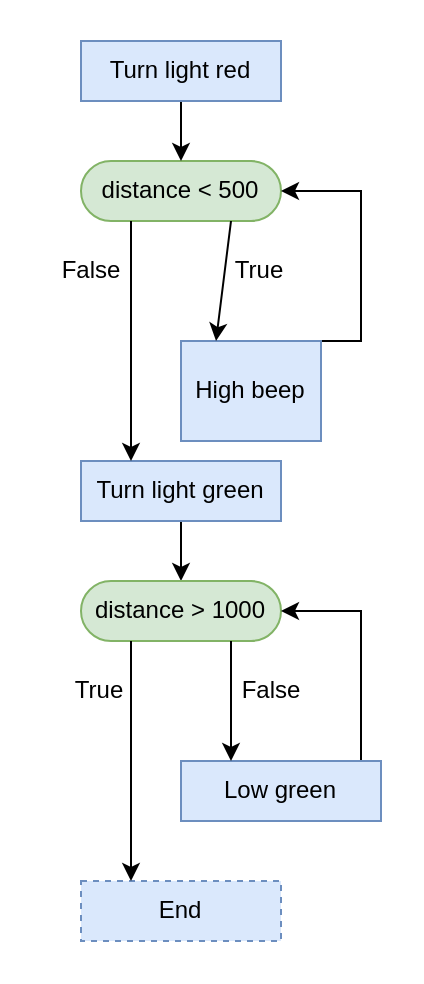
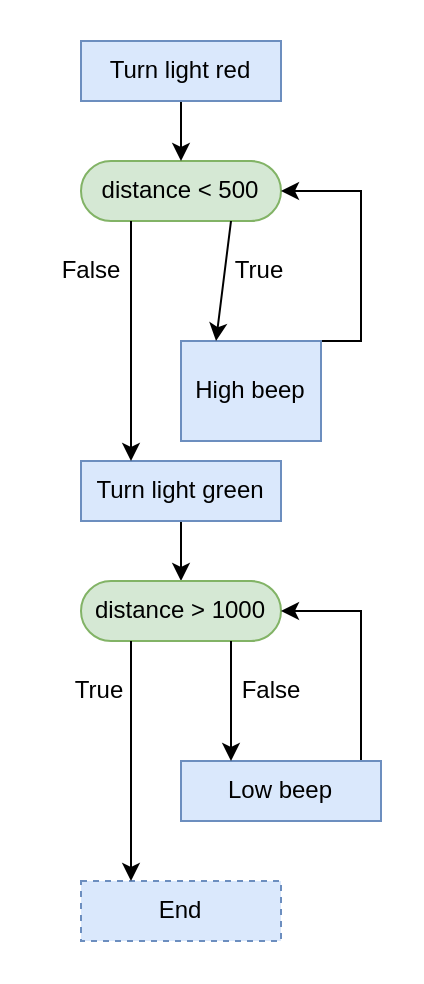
  <mxCell id="0" />
  <mxCell id="1" parent="0" />
  <mxCell id="2" value="distance &amp;lt; 500" style="rounded=1;whiteSpace=wrap;html=1;arcSize=30;absoluteArcSize=1;fillColor=#d5e8d4;strokeColor=#82b366;" parent="1" vertex="1"><mxGeometry x="40" y="80" width="100" height="30" as="geometry" /></mxCell>
  <mxCell id="3" style="edgeStyle=orthogonalEdgeStyle;rounded=0;orthogonalLoop=1;jettySize=auto;html=1;entryX=0.5;entryY=0;entryDx=0;entryDy=0;" parent="1" source="4" target="2" edge="1"><mxGeometry relative="1" as="geometry" /></mxCell>
  <mxCell id="4" value="Turn light red" style="rounded=0;whiteSpace=wrap;html=1;fillColor=#dae8fc;strokeColor=#6c8ebf;" parent="1" vertex="1"><mxGeometry x="40" y="20" width="100" height="30" as="geometry" /></mxCell>
  <mxCell id="5" style="edgeStyle=orthogonalEdgeStyle;rounded=0;orthogonalLoop=1;jettySize=auto;html=1;exitX=0.5;exitY=1;exitDx=0;exitDy=0;entryX=0.5;entryY=0;entryDx=0;entryDy=0;" parent="1" source="6" target="13" edge="1"><mxGeometry relative="1" as="geometry" /></mxCell>
  <mxCell id="6" value="Turn light green" style="rounded=0;whiteSpace=wrap;html=1;fillColor=#dae8fc;strokeColor=#6c8ebf;" parent="1" vertex="1"><mxGeometry x="40" y="230" width="100" height="30" as="geometry" /></mxCell>
  <mxCell id="7" style="edgeStyle=orthogonalEdgeStyle;rounded=0;orthogonalLoop=1;jettySize=auto;html=1;exitX=0.75;exitY=0;exitDx=0;exitDy=0;entryX=1;entryY=0.5;entryDx=0;entryDy=0;" parent="1" source="8" target="2" edge="1"><mxGeometry relative="1" as="geometry"><mxPoint x="165" y="100" as="targetPoint" /><Array as="points"><mxPoint x="180" y="170" /><mxPoint x="180" y="95" /></Array></mxGeometry></mxCell>
  <mxCell id="8" value="High beep" style="rounded=0;whiteSpace=wrap;html=1;fillColor=#dae8fc;strokeColor=#6c8ebf;" parent="1" vertex="1"><mxGeometry x="90" y="170" width="70" height="50" as="geometry" /></mxCell>
  <mxCell id="9" value="" style="endArrow=classic;html=1;rounded=0;entryX=0.25;entryY=0;entryDx=0;entryDy=0;exitX=0.25;exitY=1;exitDx=0;exitDy=0;" parent="1" source="2" target="6" edge="1"><mxGeometry width="50" height="50" relative="1" as="geometry"><mxPoint x="-10" y="220" as="sourcePoint" /><mxPoint x="40" y="170" as="targetPoint" /></mxGeometry></mxCell>
  <mxCell id="10" value="&lt;span&gt;True&lt;/span&gt;" style="text;html=1;align=center;verticalAlign=middle;resizable=0;points=[];autosize=1;strokeColor=none;fillColor=none;imageAspect=1;" parent="1" vertex="1"><mxGeometry x="104" y="120" width="50" height="30" as="geometry" /></mxCell>
  <mxCell id="11" value="False" style="text;html=1;align=center;verticalAlign=middle;resizable=0;points=[];autosize=1;strokeColor=none;fillColor=none;" parent="1" vertex="1"><mxGeometry x="20" y="120" width="50" height="30" as="geometry" /></mxCell>
  <mxCell id="12" value="" style="endArrow=classic;html=1;rounded=0;exitX=0.75;exitY=1;exitDx=0;exitDy=0;entryX=0.25;entryY=0;entryDx=0;entryDy=0;" parent="1" source="2" target="8" edge="1"><mxGeometry width="50" height="50" relative="1" as="geometry"><mxPoint x="60" y="220" as="sourcePoint" /><mxPoint x="110" y="170" as="targetPoint" /></mxGeometry></mxCell>
  <mxCell id="13" value="distance &amp;gt; 1000" style="rounded=1;whiteSpace=wrap;html=1;arcSize=30;absoluteArcSize=1;fillColor=#d5e8d4;strokeColor=#82b366;" parent="1" vertex="1"><mxGeometry x="40" y="290" width="100" height="30" as="geometry" /></mxCell>
  <mxCell id="14" value="End" style="rounded=0;whiteSpace=wrap;html=1;fillColor=#dae8fc;strokeColor=#6c8ebf;dashed=1;" parent="1" vertex="1"><mxGeometry x="40" y="440" width="100" height="30" as="geometry" /></mxCell>
  <mxCell id="15" style="edgeStyle=orthogonalEdgeStyle;rounded=0;orthogonalLoop=1;jettySize=auto;html=1;exitX=0.75;exitY=0;exitDx=0;exitDy=0;entryX=1;entryY=0.5;entryDx=0;entryDy=0;" parent="1" source="16" target="13" edge="1"><mxGeometry relative="1" as="geometry"><mxPoint x="165" y="310" as="targetPoint" /><Array as="points"><mxPoint x="180" y="380" /><mxPoint x="180" y="305" /></Array></mxGeometry></mxCell>
- <mxCell id="16" value="Low green" style="rounded=0;whiteSpace=wrap;html=1;fillColor=#dae8fc;strokeColor=#6c8ebf;" parent="1" vertex="1"><mxGeometry x="90" y="380" width="100" height="30" as="geometry" /></mxCell>
+ <mxCell id="16" value="Low beep" style="rounded=0;whiteSpace=wrap;html=1;fillColor=#dae8fc;strokeColor=#6c8ebf;" parent="1" vertex="1"><mxGeometry x="90" y="380" width="100" height="30" as="geometry" /></mxCell>
  <mxCell id="17" value="" style="endArrow=classic;html=1;rounded=0;entryX=0.25;entryY=0;entryDx=0;entryDy=0;exitX=0.25;exitY=1;exitDx=0;exitDy=0;" parent="1" source="13" target="14" edge="1"><mxGeometry width="50" height="50" relative="1" as="geometry"><mxPoint x="-10" y="430" as="sourcePoint" /><mxPoint x="40" y="380" as="targetPoint" /></mxGeometry></mxCell>
  <mxCell id="18" value="&lt;span&gt;False&lt;/span&gt;" style="text;html=1;align=center;verticalAlign=middle;resizable=0;points=[];autosize=1;strokeColor=none;fillColor=none;imageAspect=1;" parent="1" vertex="1"><mxGeometry x="110" y="330" width="50" height="30" as="geometry" /></mxCell>
  <mxCell id="19" value="" style="endArrow=classic;html=1;rounded=0;exitX=0.75;exitY=1;exitDx=0;exitDy=0;entryX=0.25;entryY=0;entryDx=0;entryDy=0;" parent="1" source="13" target="16" edge="1"><mxGeometry width="50" height="50" relative="1" as="geometry"><mxPoint x="60" y="430" as="sourcePoint" /><mxPoint x="110" y="380" as="targetPoint" /></mxGeometry></mxCell>
  <mxCell id="20" value="True" style="text;html=1;align=center;verticalAlign=middle;resizable=0;points=[];autosize=1;strokeColor=none;fillColor=none;" parent="1" vertex="1"><mxGeometry x="24" y="330" width="50" height="30" as="geometry" /></mxCell>
